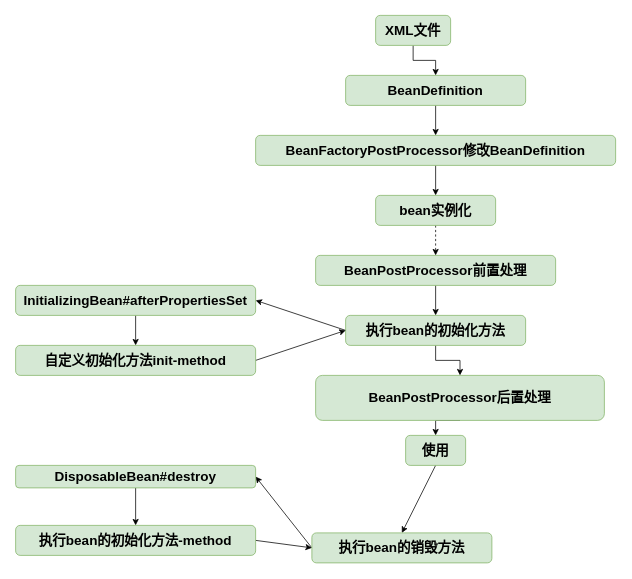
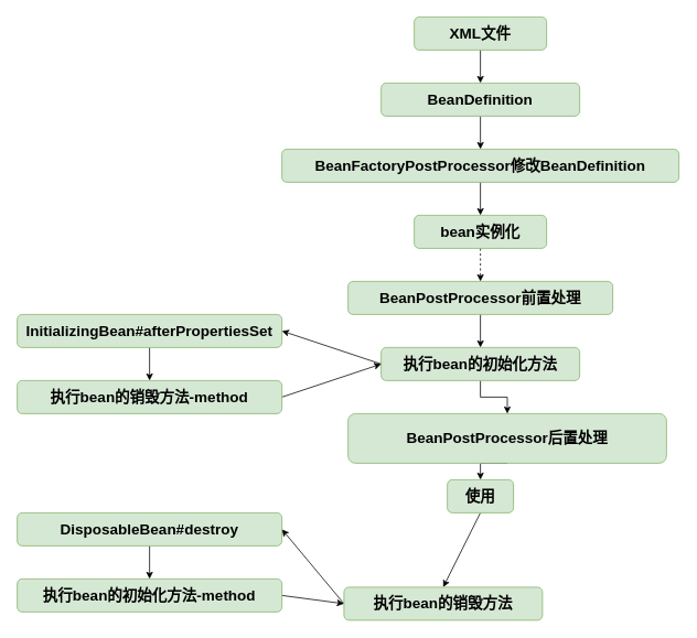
  <mxCell id="0" />
  <mxCell id="1" parent="0" />
  <mxCell id="2" style="edgeStyle=orthogonalEdgeStyle;rounded=0;orthogonalLoop=1;jettySize=auto;html=1;exitX=0.5;exitY=1;exitDx=0;exitDy=0;entryX=0.5;entryY=0;entryDx=0;entryDy=0;" parent="1" source="3" target="5" edge="1"><mxGeometry relative="1" as="geometry" /></mxCell>
- <mxCell id="3" value="&lt;font style=&quot;font-size: 18px&quot;&gt;&lt;span&gt;XML文件&lt;/span&gt;&lt;/font&gt;" style="rounded=1;whiteSpace=wrap;html=1;strokeColor=#82b366;fillColor=#d5e8d4;fontStyle=1" parent="1" vertex="1"><mxGeometry x="500" y="20" width="100" height="40" as="geometry" /></mxCell>
+ <mxCell id="3" value="&lt;font style=&quot;font-size: 18px&quot;&gt;&lt;span&gt;XML文件&lt;/span&gt;&lt;/font&gt;" style="rounded=1;whiteSpace=wrap;html=1;strokeColor=#82b366;fillColor=#d5e8d4;fontStyle=1" parent="1" vertex="1"><mxGeometry x="500" y="20" width="160" height="40" as="geometry" /></mxCell>
  <mxCell id="4" style="edgeStyle=orthogonalEdgeStyle;rounded=0;orthogonalLoop=1;jettySize=auto;html=1;exitX=0.5;exitY=1;exitDx=0;exitDy=0;entryX=0.5;entryY=0;entryDx=0;entryDy=0;" parent="1" source="5" target="7" edge="1"><mxGeometry relative="1" as="geometry" /></mxCell>
  <mxCell id="5" value="&lt;font style=&quot;font-size: 18px&quot;&gt;BeanDefinition&lt;/font&gt;" style="rounded=1;whiteSpace=wrap;html=1;strokeColor=#82b366;fillColor=#d5e8d4;fontStyle=1" parent="1" vertex="1"><mxGeometry x="460" y="100" width="240" height="40" as="geometry" /></mxCell>
  <mxCell id="6" style="edgeStyle=orthogonalEdgeStyle;rounded=0;orthogonalLoop=1;jettySize=auto;html=1;exitX=0.5;exitY=1;exitDx=0;exitDy=0;entryX=0.5;entryY=0;entryDx=0;entryDy=0;" parent="1" source="7" target="13" edge="1"><mxGeometry relative="1" as="geometry" /></mxCell>
  <mxCell id="7" value="&lt;font style=&quot;font-size: 18px&quot;&gt;BeanFactoryPostProcessor修改BeanDefinition&lt;/font&gt;" style="rounded=1;whiteSpace=wrap;html=1;strokeColor=#82b366;fillColor=#d5e8d4;fontStyle=1" parent="1" vertex="1"><mxGeometry x="340" y="180" width="480" height="40" as="geometry" /></mxCell>
  <mxCell id="8" style="edgeStyle=orthogonalEdgeStyle;rounded=0;orthogonalLoop=1;jettySize=auto;html=1;exitX=0.5;exitY=1;exitDx=0;exitDy=0;entryX=0.5;entryY=0;entryDx=0;entryDy=0;" parent="1" source="9" target="16" edge="1"><mxGeometry relative="1" as="geometry" /></mxCell>
  <mxCell id="9" value="&lt;font style=&quot;font-size: 18px&quot;&gt;BeanPostProcessor前置处理&lt;/font&gt;" style="rounded=1;whiteSpace=wrap;html=1;strokeColor=#82b366;fillColor=#d5e8d4;fontStyle=1" parent="1" vertex="1"><mxGeometry x="420" y="340" width="320" height="40" as="geometry" /></mxCell>
  <mxCell id="10" style="edgeStyle=orthogonalEdgeStyle;rounded=0;orthogonalLoop=1;jettySize=auto;html=1;exitX=0.5;exitY=1;exitDx=0;exitDy=0;entryX=0.5;entryY=0;entryDx=0;entryDy=0;" parent="1" source="11" target="18" edge="1"><mxGeometry relative="1" as="geometry" /></mxCell>
  <mxCell id="11" value="&lt;font style=&quot;font-size: 18px&quot;&gt;BeanPostProcessor后置处理&lt;/font&gt;" style="rounded=1;whiteSpace=wrap;html=1;strokeColor=#82b366;fillColor=#d5e8d4;fontStyle=1" parent="1" vertex="1"><mxGeometry x="420" y="500" width="385" height="60" as="geometry" /></mxCell>
  <mxCell id="12" style="edgeStyle=orthogonalEdgeStyle;rounded=0;orthogonalLoop=1;jettySize=auto;html=1;exitX=0.5;exitY=1;exitDx=0;exitDy=0;dashed=1;" parent="1" source="13" target="9" edge="1"><mxGeometry relative="1" as="geometry" /></mxCell>
  <mxCell id="13" value="&lt;font style=&quot;font-size: 18px&quot;&gt;bean实例化&lt;/font&gt;" style="rounded=1;whiteSpace=wrap;html=1;strokeColor=#82b366;fillColor=#d5e8d4;fontStyle=1" parent="1" vertex="1"><mxGeometry x="500" y="260" width="160" height="40" as="geometry" /></mxCell>
  <mxCell id="14" style="edgeStyle=orthogonalEdgeStyle;rounded=0;orthogonalLoop=1;jettySize=auto;html=1;exitX=0.5;exitY=1;exitDx=0;exitDy=0;entryX=0.5;entryY=0;entryDx=0;entryDy=0;" parent="1" source="16" target="11" edge="1"><mxGeometry relative="1" as="geometry" /></mxCell>
  <mxCell id="15" style="rounded=0;orthogonalLoop=1;jettySize=auto;html=1;exitX=0;exitY=0.5;exitDx=0;exitDy=0;entryX=1;entryY=0.5;entryDx=0;entryDy=0;" edge="1" parent="1" source="16" target="20"><mxGeometry relative="1" as="geometry" /></mxCell>
  <mxCell id="16" value="&lt;font style=&quot;font-size: 18px&quot;&gt;执行bean的初始化方法&lt;/font&gt;" style="rounded=1;whiteSpace=wrap;html=1;strokeColor=#82b366;fillColor=#d5e8d4;fontStyle=1" parent="1" vertex="1"><mxGeometry x="460" y="420" width="240" height="40" as="geometry" /></mxCell>
  <mxCell id="17" style="edgeStyle=none;rounded=0;orthogonalLoop=1;jettySize=auto;html=1;exitX=0.5;exitY=1;exitDx=0;exitDy=0;entryX=0.5;entryY=0;entryDx=0;entryDy=0;" edge="1" parent="1" source="18" target="24"><mxGeometry relative="1" as="geometry" /></mxCell>
  <mxCell id="18" value="&lt;font style=&quot;font-size: 18px&quot;&gt;使用&lt;/font&gt;" style="rounded=1;whiteSpace=wrap;html=1;strokeColor=#82b366;fillColor=#d5e8d4;fontStyle=1" parent="1" vertex="1"><mxGeometry x="540" y="580" width="80" height="40" as="geometry" /></mxCell>
  <mxCell id="19" style="edgeStyle=none;rounded=0;orthogonalLoop=1;jettySize=auto;html=1;exitX=0.5;exitY=1;exitDx=0;exitDy=0;entryX=0.5;entryY=0;entryDx=0;entryDy=0;" edge="1" parent="1" source="20" target="22"><mxGeometry relative="1" as="geometry" /></mxCell>
  <mxCell id="20" value="&lt;font style=&quot;font-size: 18px&quot;&gt;InitializingBean#afterPropertiesSet&lt;/font&gt;" style="rounded=1;whiteSpace=wrap;html=1;strokeColor=#82b366;fillColor=#d5e8d4;fontStyle=1" vertex="1" parent="1"><mxGeometry x="20" y="380" width="320" height="40" as="geometry" /></mxCell>
  <mxCell id="21" style="edgeStyle=none;rounded=0;orthogonalLoop=1;jettySize=auto;html=1;exitX=1;exitY=0.5;exitDx=0;exitDy=0;entryX=0;entryY=0.5;entryDx=0;entryDy=0;" edge="1" parent="1" source="22" target="16"><mxGeometry relative="1" as="geometry" /></mxCell>
- <mxCell id="22" value="&lt;font style=&quot;font-size: 18px&quot;&gt;自定义初始化方法init-method&lt;/font&gt;" style="rounded=1;whiteSpace=wrap;html=1;strokeColor=#82b366;fillColor=#d5e8d4;fontStyle=1" vertex="1" parent="1"><mxGeometry x="20" y="460" width="320" height="40" as="geometry" /></mxCell>
+ <mxCell id="22" value="&lt;font style=&quot;font-size: 18px&quot;&gt;执行bean的销毁方法-method&lt;/font&gt;" style="rounded=1;whiteSpace=wrap;html=1;strokeColor=#82b366;fillColor=#d5e8d4;fontStyle=1" vertex="1" parent="1"><mxGeometry x="20" y="460" width="320" height="40" as="geometry" /></mxCell>
  <mxCell id="23" style="edgeStyle=none;rounded=0;orthogonalLoop=1;jettySize=auto;html=1;exitX=0;exitY=0.5;exitDx=0;exitDy=0;entryX=1;entryY=0.5;entryDx=0;entryDy=0;" edge="1" parent="1" source="24" target="26"><mxGeometry relative="1" as="geometry" /></mxCell>
  <mxCell id="24" value="&lt;font style=&quot;font-size: 18px&quot;&gt;执行bean的销毁方法&lt;/font&gt;" style="rounded=1;whiteSpace=wrap;html=1;strokeColor=#82b366;fillColor=#d5e8d4;fontStyle=1" vertex="1" parent="1"><mxGeometry x="415" y="710" width="240" height="40" as="geometry" /></mxCell>
  <mxCell id="25" style="edgeStyle=none;rounded=0;orthogonalLoop=1;jettySize=auto;html=1;exitX=0.5;exitY=1;exitDx=0;exitDy=0;entryX=0.5;entryY=0;entryDx=0;entryDy=0;" edge="1" parent="1" source="26" target="28"><mxGeometry relative="1" as="geometry" /></mxCell>
- <mxCell id="26" value="&lt;font style=&quot;font-size: 18px&quot;&gt;DisposableBean#destroy&lt;/font&gt;" style="rounded=1;whiteSpace=wrap;html=1;strokeColor=#82b366;fillColor=#d5e8d4;fontStyle=1" vertex="1" parent="1"><mxGeometry x="20" y="620" width="320" height="30" as="geometry" /></mxCell>
+ <mxCell id="26" value="&lt;font style=&quot;font-size: 18px&quot;&gt;DisposableBean#destroy&lt;/font&gt;" style="rounded=1;whiteSpace=wrap;html=1;strokeColor=#82b366;fillColor=#d5e8d4;fontStyle=1" vertex="1" parent="1"><mxGeometry x="20" y="620" width="320" height="40" as="geometry" /></mxCell>
  <mxCell id="27" style="edgeStyle=none;rounded=0;orthogonalLoop=1;jettySize=auto;html=1;exitX=1;exitY=0.5;exitDx=0;exitDy=0;entryX=0;entryY=0.5;entryDx=0;entryDy=0;" edge="1" parent="1" source="28" target="24"><mxGeometry relative="1" as="geometry" /></mxCell>
  <mxCell id="28" value="&lt;font style=&quot;font-size: 18px&quot;&gt;执行bean的初始化方法-method&lt;/font&gt;" style="rounded=1;whiteSpace=wrap;html=1;strokeColor=#82b366;fillColor=#d5e8d4;fontStyle=1" vertex="1" parent="1"><mxGeometry x="20" y="700" width="320" height="40" as="geometry" /></mxCell>
